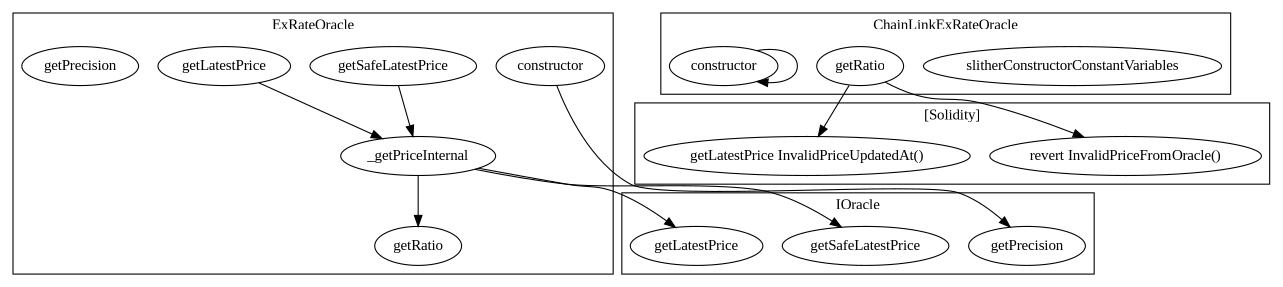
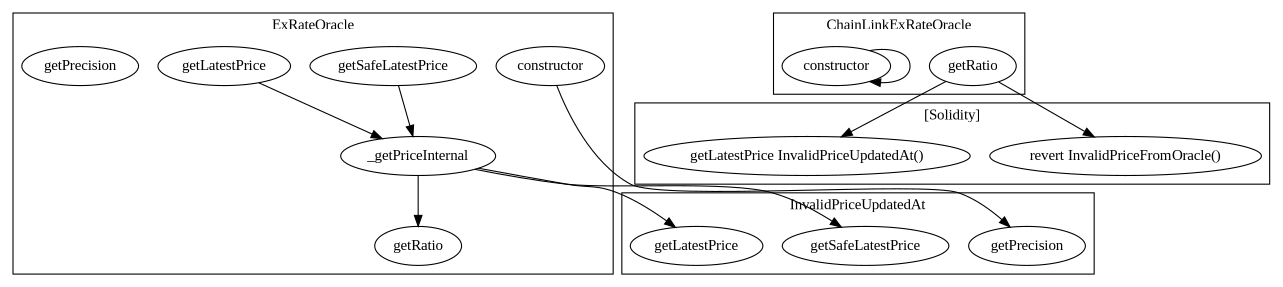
  strict digraph {
    fontname="Liberation Serif"
    node [fontname="Liberation Serif"]
    edge [fontname="Liberation Serif"]
    n1 [label=getSafeLatestPrice]
    n2 [label=_getPriceInternal]
    n3 [label=getRatio]
    n4 [label=constructor]
    n5 [label=getLatestPrice]
    n6 [label=getPrecision]
    n7 [label=getPrecision]
    n8 [label=getSafeLatestPrice]
    n9 [label=getLatestPrice]
-   n10 [label=slitherConstructorConstantVariables]
    n11 [label=getRatio]
    n12 [label=constructor]
    "revert InvalidPriceFromOracle()"
    n14 [label="getLatestPrice InvalidPriceUpdatedAt()"]
    subgraph cluster_1 {
      label=ExRateOracle
      n1
      n2
      n3
      n4
      n5
      n6
    }
    subgraph cluster_2 {
-     label=IOracle
+     label=InvalidPriceUpdatedAt
      n7
      n8
      n9
    }
    subgraph cluster_3 {
      label=ChainLinkExRateOracle
-     n10
      n11
      n12
    }
    subgraph cluster_4 {
      label="[Solidity]"
      "revert InvalidPriceFromOracle()"
      n14
    }
    n1 -> n2
    n2 -> n3
    n2 -> n8
    n2 -> n9
    n4 -> n7
    n5 -> n2
    n11 -> "revert InvalidPriceFromOracle()"
    n11 -> n14
    n12 -> n12
  }
